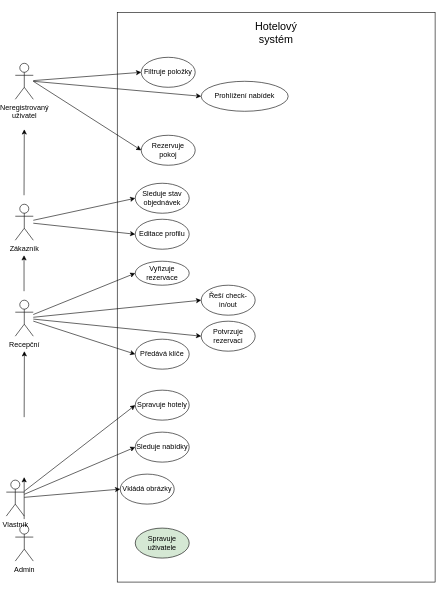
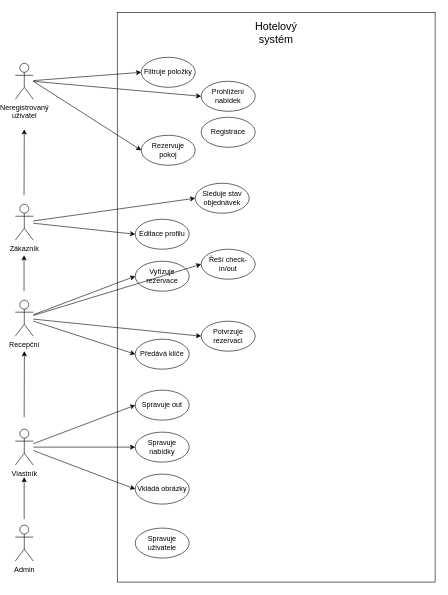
  <mxCell id="0" />
  <mxCell id="1" parent="0" />
  <mxCell id="2" value="Admin" style="shape=umlActor;verticalLabelPosition=bottom;verticalAlign=top;html=1;outlineConnect=0;" vertex="1" parent="1"><mxGeometry x="20" y="875" width="30" height="60" as="geometry" /></mxCell>
- <mxCell id="3" value="Vlastník" style="shape=umlActor;verticalLabelPosition=bottom;verticalAlign=top;html=1;outlineConnect=0;" vertex="1" parent="1"><mxGeometry x="5" y="800" width="30" height="60" as="geometry" /></mxCell>
+ <mxCell id="3" value="Vlastník" style="shape=umlActor;verticalLabelPosition=bottom;verticalAlign=top;html=1;outlineConnect=0;" vertex="1" parent="1"><mxGeometry x="20" y="715" width="30" height="60" as="geometry" /></mxCell>
  <mxCell id="4" value="Recepční" style="shape=umlActor;verticalLabelPosition=bottom;verticalAlign=top;html=1;outlineConnect=0;" vertex="1" parent="1"><mxGeometry x="20" y="500" width="30" height="60" as="geometry" /></mxCell>
  <mxCell id="5" value="Zákazník" style="shape=umlActor;verticalLabelPosition=bottom;verticalAlign=top;html=1;outlineConnect=0;" vertex="1" parent="1"><mxGeometry x="20" y="340" width="30" height="60" as="geometry" /></mxCell>
  <mxCell id="6" value="Neregistrovaný&lt;br&gt;uživatel" style="shape=umlActor;verticalLabelPosition=bottom;verticalAlign=top;html=1;outlineConnect=0;" vertex="1" parent="1"><mxGeometry x="20" y="105" width="30" height="60" as="geometry" /></mxCell>
  <mxCell id="7" value="" style="rounded=0;whiteSpace=wrap;html=1;" vertex="1" parent="1"><mxGeometry x="190" y="20" width="530" height="950" as="geometry" /></mxCell>
  <mxCell id="8" value="&lt;font style=&quot;font-size: 18px&quot;&gt;Hotelový systém&lt;/font&gt;" style="text;html=1;strokeColor=none;fillColor=none;align=center;verticalAlign=middle;whiteSpace=wrap;rounded=0;" vertex="1" parent="1"><mxGeometry x="390" y="35" width="130" height="40" as="geometry" /></mxCell>
- <mxCell id="9" value="Sleduje stav&lt;br&gt;objednávek" style="ellipse;whiteSpace=wrap;html=1;" vertex="1" parent="1"><mxGeometry x="220" y="305" width="90" height="50" as="geometry" /></mxCell>
+ <mxCell id="9" value="Sleduje stav&lt;br&gt;objednávek" style="ellipse;whiteSpace=wrap;html=1;" vertex="1" parent="1"><mxGeometry x="320" y="305" width="90" height="50" as="geometry" /></mxCell>
  <mxCell id="10" value="Filtruje položky" style="ellipse;whiteSpace=wrap;html=1;" vertex="1" parent="1"><mxGeometry x="230" y="95" width="90" height="50" as="geometry" /></mxCell>
  <mxCell id="11" value="Rezervuje&lt;br&gt;pokoj" style="ellipse;whiteSpace=wrap;html=1;" vertex="1" parent="1"><mxGeometry x="230" y="225" width="90" height="50" as="geometry" /></mxCell>
- <mxCell id="12" value="Vyřizuje rezervace " style="ellipse;whiteSpace=wrap;html=1;" vertex="1" parent="1"><mxGeometry x="220" y="435" width="90" height="40" as="geometry" /></mxCell>
+ <mxCell id="12" value="Vyřizuje rezervace " style="ellipse;whiteSpace=wrap;html=1;" vertex="1" parent="1"><mxGeometry x="220" y="435" width="90" height="50" as="geometry" /></mxCell>
  <mxCell id="13" value="Předává klíče" style="ellipse;whiteSpace=wrap;html=1;" vertex="1" parent="1"><mxGeometry x="220" y="565" width="90" height="50" as="geometry" /></mxCell>
- <mxCell id="14" value="Řeší check-in/out" style="ellipse;whiteSpace=wrap;html=1;" vertex="1" parent="1"><mxGeometry x="330" y="475" width="90" height="50" as="geometry" /></mxCell>
+ <mxCell id="14" value="Řeší check-in/out" style="ellipse;whiteSpace=wrap;html=1;" vertex="1" parent="1"><mxGeometry x="330" y="415" width="90" height="50" as="geometry" /></mxCell>
  <mxCell id="15" value="Potvrzuje rezervaci" style="ellipse;whiteSpace=wrap;html=1;" vertex="1" parent="1"><mxGeometry x="330" y="535" width="90" height="50" as="geometry" /></mxCell>
- <mxCell id="16" value="Sleduje nabídky " style="ellipse;whiteSpace=wrap;html=1;" vertex="1" parent="1"><mxGeometry x="220" y="720" width="90" height="50" as="geometry" /></mxCell>
- <mxCell id="17" value="Spravuje hotely " style="ellipse;whiteSpace=wrap;html=1;" vertex="1" parent="1"><mxGeometry x="220" y="650" width="90" height="50" as="geometry" /></mxCell>
- <mxCell id="18" value="&lt;div&gt;Vkládá obrázky&lt;/div&gt;" style="ellipse;whiteSpace=wrap;html=1;" vertex="1" parent="1"><mxGeometry x="195" y="790" width="90" height="50" as="geometry" /></mxCell>
+ <mxCell id="16" value="Spravuje nabídky " style="ellipse;whiteSpace=wrap;html=1;" vertex="1" parent="1"><mxGeometry x="220" y="720" width="90" height="50" as="geometry" /></mxCell>
+ <mxCell id="17" value="Spravuje out " style="ellipse;whiteSpace=wrap;html=1;" vertex="1" parent="1"><mxGeometry x="220" y="650" width="90" height="50" as="geometry" /></mxCell>
+ <mxCell id="18" value="&lt;div&gt;Vkládá obrázky&lt;/div&gt;" style="ellipse;whiteSpace=wrap;html=1;" vertex="1" parent="1"><mxGeometry x="220" y="790" width="90" height="50" as="geometry" /></mxCell>
  <mxCell id="19" value="" style="endArrow=classic;html=1;entryX=0;entryY=0.5;entryDx=0;entryDy=0;" edge="1" parent="1" source="6" target="10"><mxGeometry width="50" height="50" relative="1" as="geometry"><mxPoint x="410" y="205" as="sourcePoint" /><mxPoint x="460" y="155" as="targetPoint" /></mxGeometry></mxCell>
  <mxCell id="20" value="" style="endArrow=classic;html=1;entryX=0;entryY=0.5;entryDx=0;entryDy=0;" edge="1" parent="1" source="5" target="9"><mxGeometry width="50" height="50" relative="1" as="geometry"><mxPoint x="410" y="365" as="sourcePoint" /><mxPoint x="460" y="315" as="targetPoint" /></mxGeometry></mxCell>
- <mxCell id="21" value="Prohlížení nabídek" style="ellipse;whiteSpace=wrap;html=1;" vertex="1" parent="1"><mxGeometry x="330" y="135" width="145" height="50" as="geometry" /></mxCell>
+ <mxCell id="21" value="Prohlížení nabídek" style="ellipse;whiteSpace=wrap;html=1;" vertex="1" parent="1"><mxGeometry x="330" y="135" width="90" height="50" as="geometry" /></mxCell>
  <mxCell id="22" value="" style="endArrow=classic;html=1;entryX=0;entryY=0.5;entryDx=0;entryDy=0;" edge="1" parent="1" target="21"><mxGeometry width="50" height="50" relative="1" as="geometry"><mxPoint x="50" y="135" as="sourcePoint" /><mxPoint x="460" y="265" as="targetPoint" /></mxGeometry></mxCell>
  <mxCell id="23" value="" style="endArrow=classic;html=1;entryX=0;entryY=0.5;entryDx=0;entryDy=0;" edge="1" parent="1" target="11"><mxGeometry width="50" height="50" relative="1" as="geometry"><mxPoint x="50" y="135" as="sourcePoint" /><mxPoint x="470" y="185" as="targetPoint" /></mxGeometry></mxCell>
  <mxCell id="24" value="" style="endArrow=classic;html=1;" edge="1" parent="1"><mxGeometry width="50" height="50" relative="1" as="geometry"><mxPoint x="34.58" y="325" as="sourcePoint" /><mxPoint x="35" y="215" as="targetPoint" /></mxGeometry></mxCell>
  <mxCell id="25" value="" style="endArrow=classic;html=1;entryX=0;entryY=0.5;entryDx=0;entryDy=0;" edge="1" parent="1" source="4" target="12"><mxGeometry width="50" height="50" relative="1" as="geometry"><mxPoint x="350" y="415" as="sourcePoint" /><mxPoint x="400" y="365" as="targetPoint" /></mxGeometry></mxCell>
  <mxCell id="26" value="" style="endArrow=classic;html=1;entryX=0;entryY=0.5;entryDx=0;entryDy=0;" edge="1" parent="1" source="4" target="15"><mxGeometry width="50" height="50" relative="1" as="geometry"><mxPoint x="350" y="505" as="sourcePoint" /><mxPoint x="400" y="455" as="targetPoint" /></mxGeometry></mxCell>
  <mxCell id="27" value="" style="endArrow=classic;html=1;entryX=0;entryY=0.5;entryDx=0;entryDy=0;" edge="1" parent="1" source="4" target="13"><mxGeometry width="50" height="50" relative="1" as="geometry"><mxPoint x="90" y="515" as="sourcePoint" /><mxPoint x="400" y="455" as="targetPoint" /></mxGeometry></mxCell>
  <mxCell id="28" value="" style="endArrow=classic;html=1;entryX=0;entryY=0.5;entryDx=0;entryDy=0;" edge="1" parent="1" source="3" target="17"><mxGeometry width="50" height="50" relative="1" as="geometry"><mxPoint x="390" y="695" as="sourcePoint" /><mxPoint x="440" y="645" as="targetPoint" /></mxGeometry></mxCell>
  <mxCell id="29" value="" style="endArrow=classic;html=1;entryX=0;entryY=0.5;entryDx=0;entryDy=0;" edge="1" parent="1" source="3" target="18"><mxGeometry width="50" height="50" relative="1" as="geometry"><mxPoint x="130" y="755" as="sourcePoint" /><mxPoint x="440" y="645" as="targetPoint" /></mxGeometry></mxCell>
  <mxCell id="30" value="" style="endArrow=classic;html=1;entryX=0;entryY=0.5;entryDx=0;entryDy=0;" edge="1" parent="1" source="3" target="16"><mxGeometry width="50" height="50" relative="1" as="geometry"><mxPoint x="530" y="675" as="sourcePoint" /><mxPoint x="580" y="625" as="targetPoint" /></mxGeometry></mxCell>
  <mxCell id="31" value="" style="endArrow=classic;html=1;entryX=0;entryY=0.5;entryDx=0;entryDy=0;" edge="1" parent="1" source="4" target="14"><mxGeometry width="50" height="50" relative="1" as="geometry"><mxPoint x="530" y="675" as="sourcePoint" /><mxPoint x="580" y="625" as="targetPoint" /></mxGeometry></mxCell>
- <mxCell id="32" value="Spravuje uživatele " style="ellipse;whiteSpace=wrap;html=1;fillColor=#d5e8d4;" vertex="1" parent="1"><mxGeometry x="220" y="880" width="90" height="50" as="geometry" /></mxCell>
+ <mxCell id="32" value="Spravuje uživatele " style="ellipse;whiteSpace=wrap;html=1;" vertex="1" parent="1"><mxGeometry x="220" y="880" width="90" height="50" as="geometry" /></mxCell>
  <mxCell id="33" value="" style="endArrow=classic;html=1;" edge="1" parent="1"><mxGeometry width="50" height="50" relative="1" as="geometry"><mxPoint x="34.58" y="485" as="sourcePoint" /><mxPoint x="34.58" y="425" as="targetPoint" /></mxGeometry></mxCell>
  <mxCell id="34" value="" style="endArrow=classic;html=1;" edge="1" parent="1"><mxGeometry width="50" height="50" relative="1" as="geometry"><mxPoint x="34.8" y="695" as="sourcePoint" /><mxPoint x="35.14" y="585" as="targetPoint" /></mxGeometry></mxCell>
  <mxCell id="35" value="" style="endArrow=classic;html=1;" edge="1" parent="1"><mxGeometry width="50" height="50" relative="1" as="geometry"><mxPoint x="34.8" y="865" as="sourcePoint" /><mxPoint x="34.8" y="795" as="targetPoint" /></mxGeometry></mxCell>
+ <mxCell id="36" value="Registrace" style="ellipse;whiteSpace=wrap;html=1;" vertex="1" parent="1"><mxGeometry x="330" y="195" width="90" height="50" as="geometry" /></mxCell>
  <mxCell id="37" value="Editace profilu" style="ellipse;whiteSpace=wrap;html=1;" vertex="1" parent="1"><mxGeometry x="220" y="365" width="90" height="50" as="geometry" /></mxCell>
  <mxCell id="38" value="" style="endArrow=classic;html=1;entryX=0;entryY=0.5;entryDx=0;entryDy=0;" edge="1" parent="1" source="5" target="37"><mxGeometry width="50" height="50" relative="1" as="geometry"><mxPoint x="120" y="381.483" as="sourcePoint" /><mxPoint x="290" y="358.51" as="targetPoint" /></mxGeometry></mxCell>
